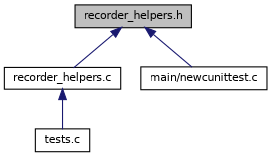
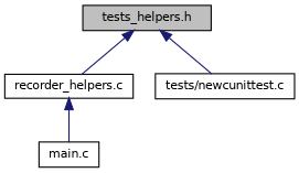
  digraph {
    node [color=black fillcolor=white fontname=Helvetica fontsize=10 shape=record style=filled]
    edge [color=midnightblue dir=back fontname=Helvetica fontsize=10 labelfontname=Helvetica labelfontsize=10 style=solid]
-   n1 [fillcolor=grey75 fontcolor=black height=0.2 label="recorder_helpers.h" width=0.4]
+   n1 [fillcolor=grey75 fontcolor=black height=0.2 label="tests_helpers.h" width=0.4]
    n2 [height=0.2 label="recorder_helpers.c" width=0.4]
-   n3 [height=0.2 label="main/newcunittest.c" width=0.4]
-   n4 [height=0.2 label="tests.c" width=0.4]
+   n3 [height=0.2 label="tests/newcunittest.c" width=0.4]
+   n4 [height=0.2 label="main.c" width=0.4]
    n1 -> n2
    n1 -> n3
    n2 -> n4
  }
